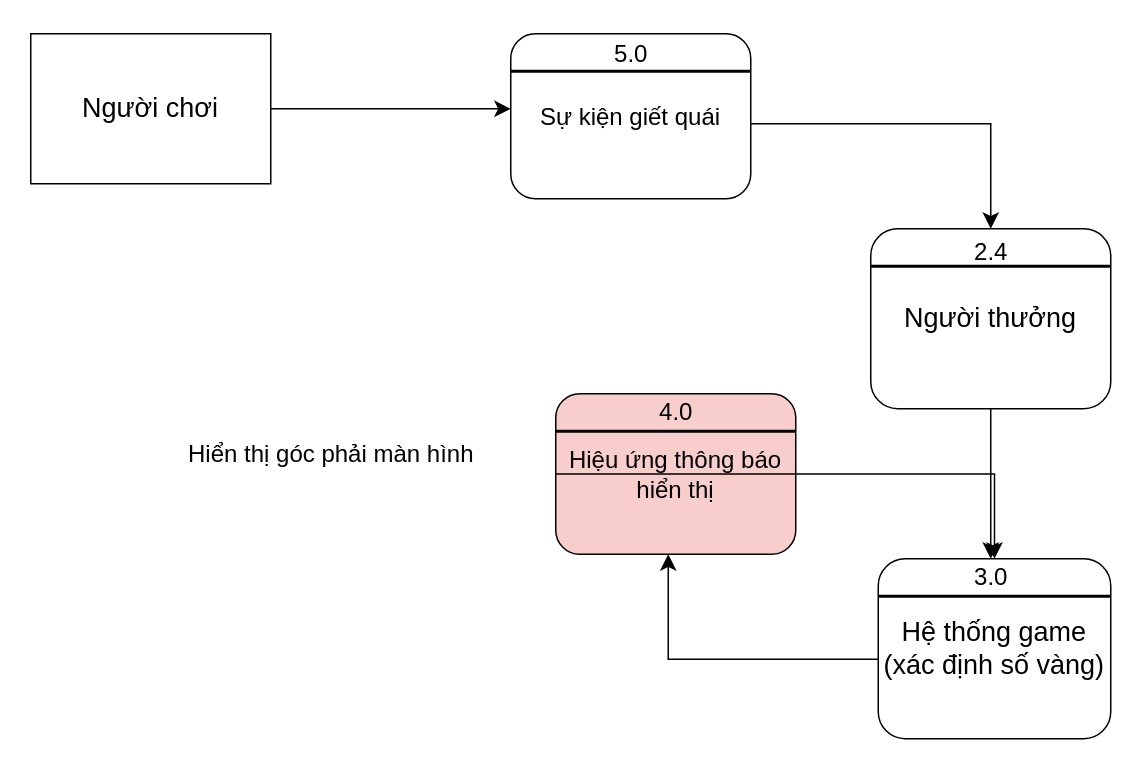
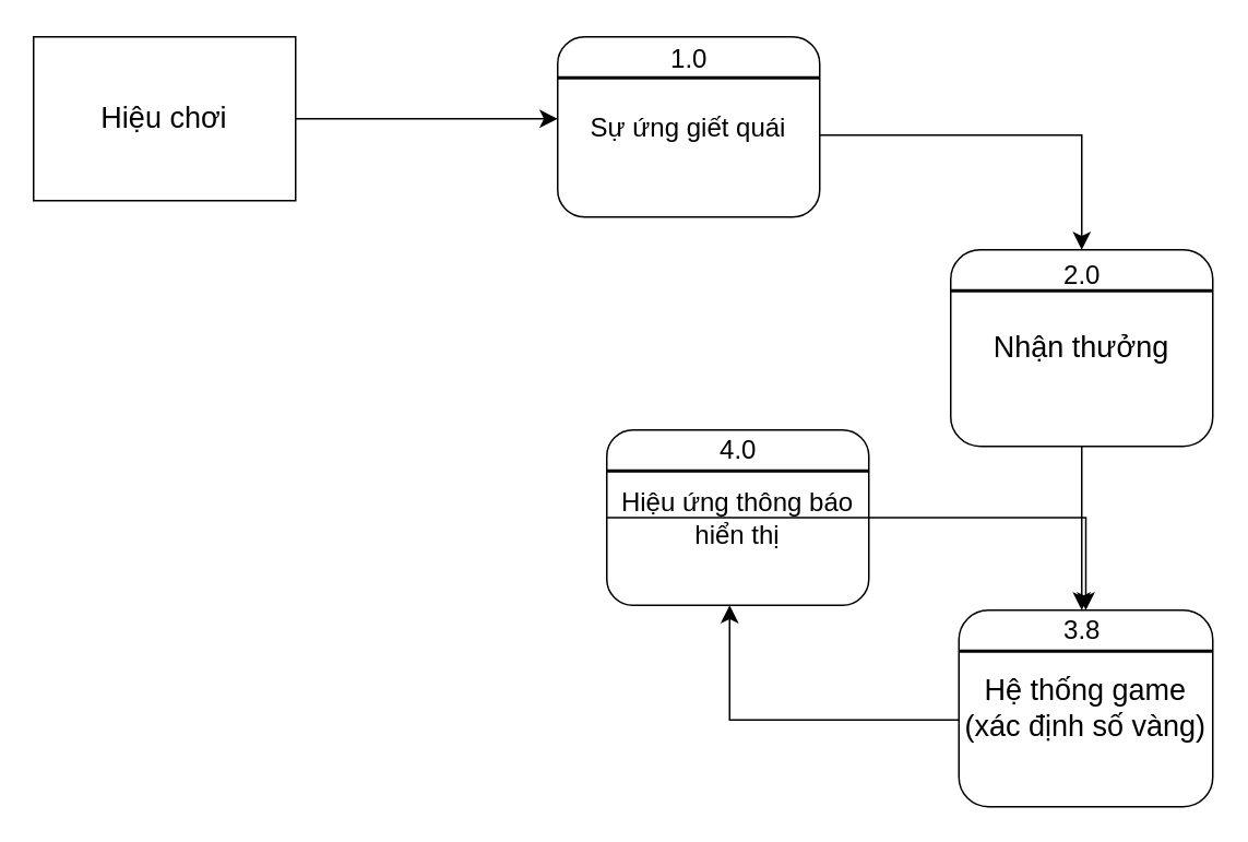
  <mxCell id="0" />
  <mxCell id="1" parent="0" />
- <mxCell id="2" value="&lt;font style=&quot;font-size: 18px;&quot;&gt;Người chơi&lt;/font&gt;" style="rounded=0;whiteSpace=wrap;html=1;" vertex="1" parent="1"><mxGeometry x="20" y="22" width="160" height="100" as="geometry" /></mxCell>
+ <mxCell id="2" value="&lt;font style=&quot;font-size: 18px;&quot;&gt;Hiệu chơi&lt;/font&gt;" style="rounded=0;whiteSpace=wrap;html=1;" vertex="1" parent="1"><mxGeometry x="20" y="22" width="160" height="100" as="geometry" /></mxCell>
  <mxCell id="3" value="" style="edgeStyle=segmentEdgeStyle;endArrow=classic;html=1;curved=0;rounded=0;endSize=8;startSize=8;" edge="1" parent="1"><mxGeometry width="50" height="50" relative="1" as="geometry"><mxPoint x="180" y="72" as="sourcePoint" /><mxPoint x="340" y="72" as="targetPoint" /></mxGeometry></mxCell>
- <mxCell id="4" value="&lt;font style=&quot;font-size: 16px;&quot;&gt;Sự kiện giết quái&lt;/font&gt;" style="rounded=1;whiteSpace=wrap;html=1;" vertex="1" parent="1"><mxGeometry x="340" y="22" width="160" height="110" as="geometry" /></mxCell>
+ <mxCell id="4" value="&lt;font style=&quot;font-size: 16px;&quot;&gt;Sự ứng giết quái&lt;/font&gt;" style="rounded=1;whiteSpace=wrap;html=1;" vertex="1" parent="1"><mxGeometry x="340" y="22" width="160" height="110" as="geometry" /></mxCell>
  <mxCell id="5" value="" style="line;strokeWidth=2;html=1;" vertex="1" parent="1"><mxGeometry x="340" y="42" width="160" height="10" as="geometry" /></mxCell>
- <mxCell id="6" value="&lt;font style=&quot;font-size: 16px;&quot;&gt;5.0&lt;/font&gt;" style="text;html=1;align=center;verticalAlign=middle;resizable=0;points=[];autosize=1;strokeColor=none;fillColor=none;" vertex="1" parent="1"><mxGeometry x="395" y="20" width="50" height="30" as="geometry" /></mxCell>
+ <mxCell id="6" value="&lt;font style=&quot;font-size: 16px;&quot;&gt;1.0&lt;/font&gt;" style="text;html=1;align=center;verticalAlign=middle;resizable=0;points=[];autosize=1;strokeColor=none;fillColor=none;" vertex="1" parent="1"><mxGeometry x="395" y="20" width="50" height="30" as="geometry" /></mxCell>
  <mxCell id="7" value="" style="edgeStyle=segmentEdgeStyle;endArrow=classic;html=1;curved=0;rounded=0;endSize=8;startSize=8;" edge="1" parent="1"><mxGeometry width="50" height="50" relative="1" as="geometry"><mxPoint x="500" y="82" as="sourcePoint" /><mxPoint x="660" y="152" as="targetPoint" /></mxGeometry></mxCell>
- <mxCell id="8" value="&lt;font style=&quot;font-size: 18px;&quot;&gt;Người thưởng&lt;/font&gt;" style="rounded=1;whiteSpace=wrap;html=1;" vertex="1" parent="1"><mxGeometry x="580" y="152" width="160" height="120" as="geometry" /></mxCell>
+ <mxCell id="8" value="&lt;font style=&quot;font-size: 18px;&quot;&gt;Nhận thưởng&lt;/font&gt;" style="rounded=1;whiteSpace=wrap;html=1;" vertex="1" parent="1"><mxGeometry x="580" y="152" width="160" height="120" as="geometry" /></mxCell>
  <mxCell id="9" value="" style="line;strokeWidth=2;html=1;" vertex="1" parent="1"><mxGeometry x="580" y="172" width="160" height="10" as="geometry" /></mxCell>
- <mxCell id="10" value="&lt;font style=&quot;font-size: 16px;&quot;&gt;2.4&lt;/font&gt;" style="text;html=1;align=center;verticalAlign=middle;resizable=0;points=[];autosize=1;strokeColor=none;fillColor=none;" vertex="1" parent="1"><mxGeometry x="635" y="152" width="50" height="30" as="geometry" /></mxCell>
+ <mxCell id="10" value="&lt;font style=&quot;font-size: 16px;&quot;&gt;2.0&lt;/font&gt;" style="text;html=1;align=center;verticalAlign=middle;resizable=0;points=[];autosize=1;strokeColor=none;fillColor=none;" vertex="1" parent="1"><mxGeometry x="635" y="152" width="50" height="30" as="geometry" /></mxCell>
  <mxCell id="11" value="" style="edgeStyle=segmentEdgeStyle;endArrow=classic;html=1;curved=0;rounded=0;endSize=8;startSize=8;exitX=0.5;exitY=1;exitDx=0;exitDy=0;" edge="1" parent="1" source="8"><mxGeometry width="50" height="50" relative="1" as="geometry"><mxPoint x="660" y="322" as="sourcePoint" /><mxPoint x="660" y="372" as="targetPoint" /></mxGeometry></mxCell>
  <mxCell id="12" value="&lt;font style=&quot;font-size: 18px;&quot;&gt;Hệ thống game&lt;br&gt;(xác định số vàng)&lt;br&gt;&lt;/font&gt;" style="rounded=1;whiteSpace=wrap;html=1;" vertex="1" parent="1"><mxGeometry x="585" y="372" width="155" height="120" as="geometry" /></mxCell>
  <mxCell id="13" value="" style="line;strokeWidth=2;html=1;" vertex="1" parent="1"><mxGeometry x="585" y="392" width="155" height="10" as="geometry" /></mxCell>
- <mxCell id="14" value="&lt;font style=&quot;font-size: 16px;&quot;&gt;3.0&lt;/font&gt;" style="text;html=1;align=center;verticalAlign=middle;resizable=0;points=[];autosize=1;strokeColor=none;fillColor=none;" vertex="1" parent="1"><mxGeometry x="635" y="369" width="50" height="30" as="geometry" /></mxCell>
+ <mxCell id="14" value="&lt;font style=&quot;font-size: 16px;&quot;&gt;3.8&lt;/font&gt;" style="text;html=1;align=center;verticalAlign=middle;resizable=0;points=[];autosize=1;strokeColor=none;fillColor=none;" vertex="1" parent="1"><mxGeometry x="635" y="369" width="50" height="30" as="geometry" /></mxCell>
  <mxCell id="15" value="" style="edgeStyle=segmentEdgeStyle;endArrow=classic;html=1;curved=0;rounded=0;endSize=8;startSize=8;" edge="1" parent="1"><mxGeometry width="50" height="50" relative="1" as="geometry"><mxPoint x="585" y="439" as="sourcePoint" /><mxPoint x="445" y="369" as="targetPoint" /><Array as="points"><mxPoint x="445" y="439" /></Array></mxGeometry></mxCell>
- <mxCell id="16" value="&lt;font style=&quot;font-size: 16px;&quot;&gt;Hiệu ứng thông báo hiển thị&lt;/font&gt;" style="rounded=1;whiteSpace=wrap;html=1;fillColor=#f8cecc;" vertex="1" parent="1"><mxGeometry x="370" y="262" width="160" height="107" as="geometry" /></mxCell>
+ <mxCell id="16" value="&lt;font style=&quot;font-size: 16px;&quot;&gt;Hiệu ứng thông báo hiển thị&lt;/font&gt;" style="rounded=1;whiteSpace=wrap;html=1;" vertex="1" parent="1"><mxGeometry x="370" y="262" width="160" height="107" as="geometry" /></mxCell>
  <mxCell id="17" value="" style="line;strokeWidth=2;html=1;" vertex="1" parent="1"><mxGeometry x="370" y="282" width="160" height="10" as="geometry" /></mxCell>
  <mxCell id="18" value="&lt;font style=&quot;font-size: 16px;&quot;&gt;4.0&lt;/font&gt;" style="text;html=1;align=center;verticalAlign=middle;resizable=0;points=[];autosize=1;strokeColor=none;fillColor=none;" vertex="1" parent="1"><mxGeometry x="425" y="259" width="50" height="30" as="geometry" /></mxCell>
  <mxCell id="19" value="" style="edgeStyle=segmentEdgeStyle;endArrow=classic;html=1;curved=0;rounded=0;endSize=8;startSize=8;exitX=0;exitY=0.5;exitDx=0;exitDy=0;" edge="1" parent="1" source="16" target="12"><mxGeometry width="50" height="50" relative="1" as="geometry"><mxPoint x="170" y="299" as="sourcePoint" /><mxPoint x="220" y="249" as="targetPoint" /></mxGeometry></mxCell>
- <mxCell id="20" value="&lt;font style=&quot;font-size: 16px;&quot;&gt;Hiển thị góc phải màn hình&lt;/font&gt;" style="text;html=1;align=center;verticalAlign=middle;resizable=0;points=[];autosize=1;strokeColor=none;fillColor=none;" vertex="1" parent="1"><mxGeometry x="115" y="287" width="210" height="30" as="geometry" /></mxCell>
